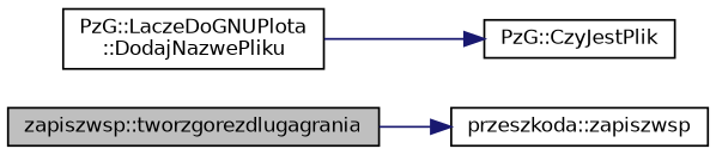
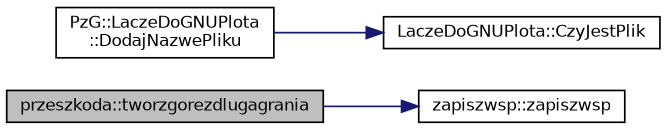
  digraph {
    rankdir=LR
    node [color=black fillcolor=white fontname=Helvetica fontsize=10 shape=record style=filled]
    edge [color=midnightblue fontname=Helvetica fontsize=10 labelfontname=Helvetica labelfontsize=10 style=solid]
-   n1 [fillcolor=grey75 fontcolor=black height=0.2 label="zapiszwsp::tworzgorezdlugagrania" width=0.4]
-   n2 [height=0.2 label="przeszkoda::zapiszwsp" width=0.4]
+   n1 [fillcolor=grey75 fontcolor=black height=0.2 label="przeszkoda::tworzgorezdlugagrania" width=0.4]
+   n2 [height=0.2 label="zapiszwsp::zapiszwsp" width=0.4]
    n3 [height=0.2 label="PzG::LaczeDoGNUPlota\l::DodajNazwePliku" width=0.4]
-   n4 [height=0.2 label="PzG::CzyJestPlik" width=0.4]
+   n4 [height=0.2 label="LaczeDoGNUPlota::CzyJestPlik" width=0.4]
    n1 -> n2
    n3 -> n4
  }
